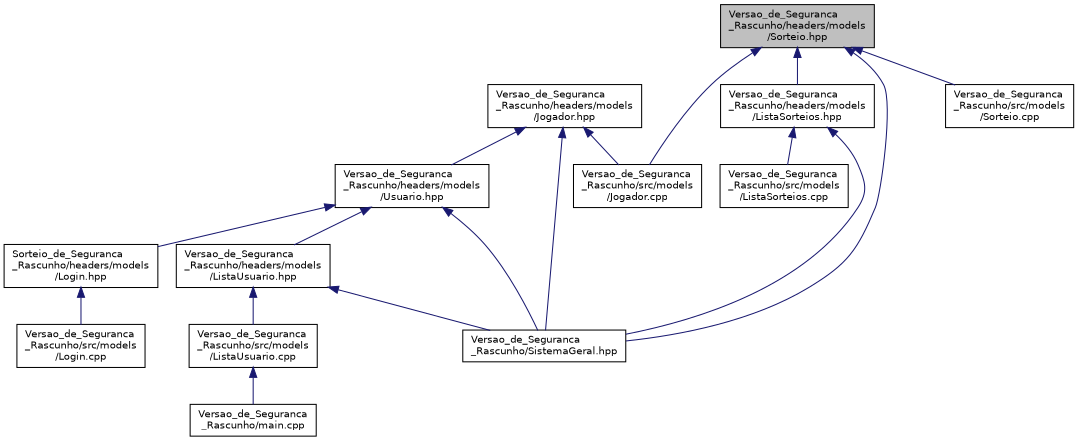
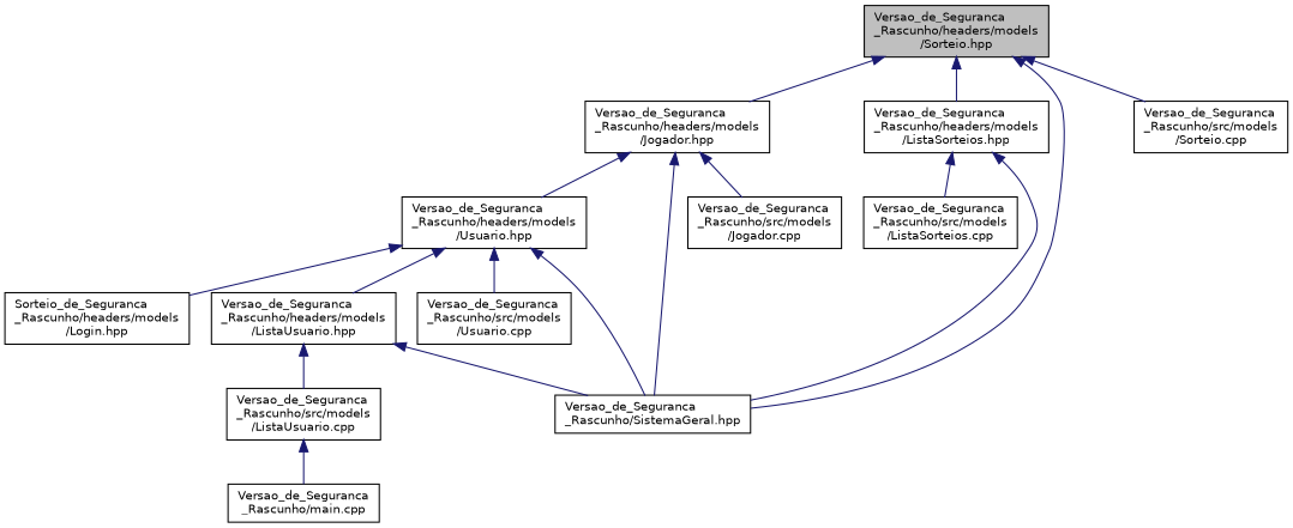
  digraph {
    node [color=black fillcolor=white fontname=Helvetica fontsize=10 shape=record style=filled]
    edge [color=midnightblue dir=back fontname=Helvetica fontsize=10 labelfontname=Helvetica labelfontsize=10 style=solid]
    n1 [fillcolor=grey75 fontcolor=black height=0.2 label="Versao_de_Seguranca\l_Rascunho/headers/models\l/Sorteio.hpp" width=0.4]
    n2 [height=0.2 label="Versao_de_Seguranca\l_Rascunho/headers/models\l/Jogador.hpp" width=0.4]
    n3 [height=0.2 label="Versao_de_Seguranca\l_Rascunho/SistemaGeral.hpp" width=0.4]
    n4 [height=0.2 label="Versao_de_Seguranca\l_Rascunho/headers/models\l/ListaSorteios.hpp" width=0.4]
    n5 [height=0.2 label="Versao_de_Seguranca\l_Rascunho/src/models\l/Sorteio.cpp" width=0.4]
    n6 [height=0.2 label="Versao_de_Seguranca\l_Rascunho/headers/models\l/Usuario.hpp" width=0.4]
    n7 [height=0.2 label="Versao_de_Seguranca\l_Rascunho/src/models\l/Jogador.cpp" width=0.4]
    n8 [height=0.2 label="Versao_de_Seguranca\l_Rascunho/src/models\l/ListaSorteios.cpp" width=0.4]
    n9 [height=0.2 label="Versao_de_Seguranca\l_Rascunho/headers/models\l/ListaUsuario.hpp" width=0.4]
    n10 [height=0.2 label="Sorteio_de_Seguranca\l_Rascunho/headers/models\l/Login.hpp" width=0.4]
+   n11 [height=0.2 label="Versao_de_Seguranca\l_Rascunho/src/models\l/Usuario.cpp" width=0.4]
    n12 [height=0.2 label="Versao_de_Seguranca\l_Rascunho/src/models\l/ListaUsuario.cpp" width=0.4]
-   n13 [height=0.2 label="Versao_de_Seguranca\l_Rascunho/src/models\l/Login.cpp" width=0.4]
    n14 [height=0.2 label="Versao_de_Seguranca\l_Rascunho/main.cpp" width=0.4]
-   n1 -> n7
+   n1 -> n2
    n1 -> n3
    n1 -> n4
    n1 -> n5
    n2 -> n3
    n2 -> n6
    n2 -> n7
    n4 -> n3
    n4 -> n8
    n6 -> n3
    n6 -> n9
    n6 -> n10
+   n6 -> n11
    n9 -> n3
    n9 -> n12
-   n10 -> n13
    n12 -> n14
  }
